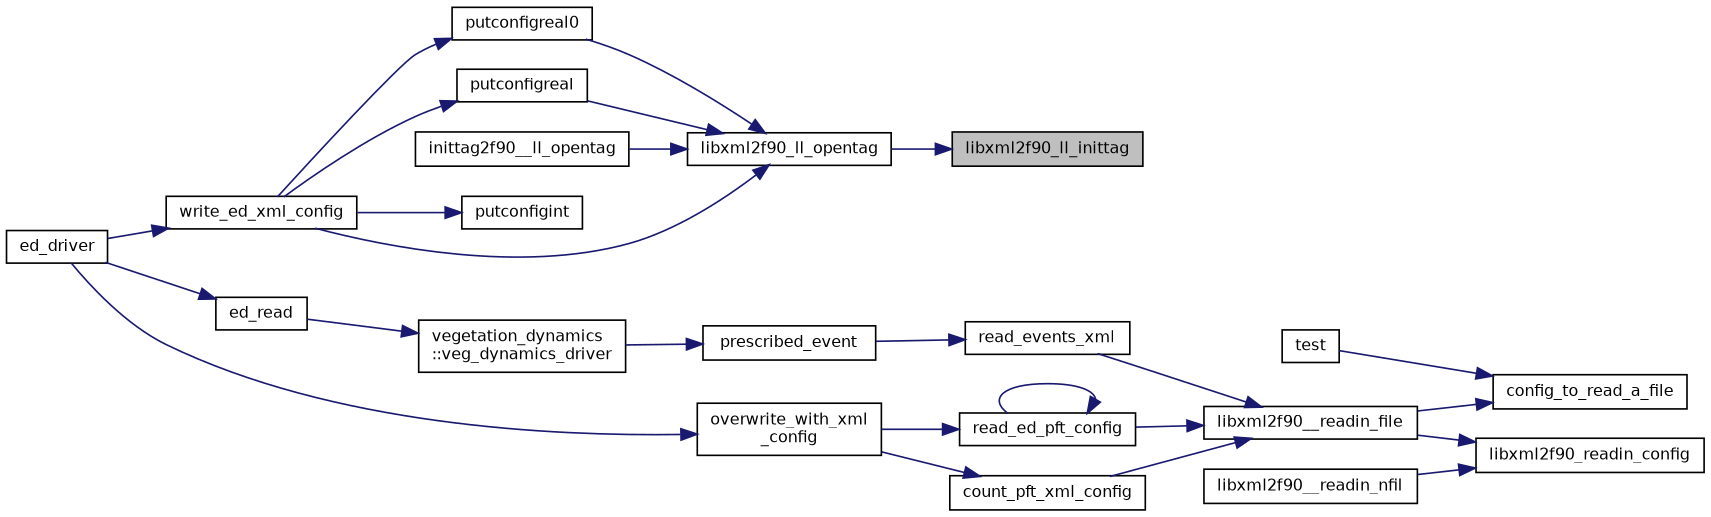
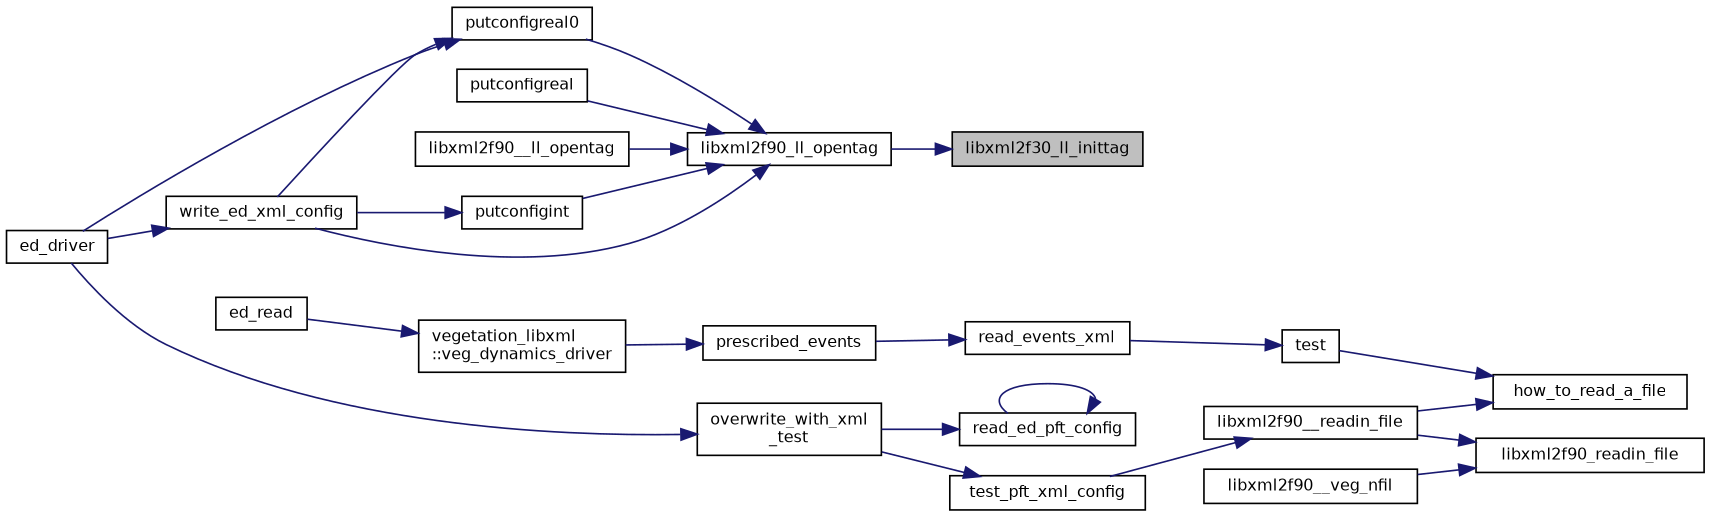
  digraph {
    rankdir=RL
    node [color=black fillcolor=white fontname=Helvetica fontsize=10 shape=record style=filled]
    edge [color=midnightblue dir=back fontname=Helvetica fontsize=10 labelfontname=Helvetica labelfontsize=10 style=solid]
-   n1 [fillcolor=grey75 fontcolor=black height=0.2 label=libxml2f90_ll_inittag width=0.4]
+   n1 [fillcolor=grey75 fontcolor=black height=0.2 label=libxml2f30_ll_inittag width=0.4]
    n2 [height=0.2 label=libxml2f90_ll_opentag width=0.4]
-   n3 [height=0.2 label=inittag2f90__ll_opentag width=0.4]
+   n3 [height=0.2 label=libxml2f90__ll_opentag width=0.4]
    n4 [height=0.2 label=putconfigint width=0.4]
    n5 [height=0.2 label=write_ed_xml_config width=0.4]
    n6 [height=0.2 label=putconfigreal width=0.4]
    n7 [height=0.2 label=putconfigreal0 width=0.4]
    n8 [height=0.2 label=ed_driver width=0.4]
-   n9 [height=0.2 label=libxml2f90_readin_config width=0.4]
+   n9 [height=0.2 label=libxml2f90_readin_file width=0.4]
    n10 [height=0.2 label=libxml2f90__readin_file width=0.4]
-   n11 [height=0.2 label=libxml2f90__readin_nfil width=0.4]
-   n12 [height=0.2 label=count_pft_xml_config width=0.4]
+   n11 [height=0.2 label=libxml2f90__veg_nfil width=0.4]
+   n12 [height=0.2 label=test_pft_xml_config width=0.4]
    n13 [height=0.2 label=read_ed_pft_config width=0.4]
    n14 [height=0.2 label=read_events_xml width=0.4]
-   n15 [height=0.2 label="overwrite_with_xml\l_config" width=0.4]
-   n16 [height=0.2 label=config_to_read_a_file width=0.4]
+   n15 [height=0.2 label="overwrite_with_xml\l_test" width=0.4]
+   n16 [height=0.2 label=how_to_read_a_file width=0.4]
    n17 [height=0.2 label=test width=0.4]
-   n18 [height=0.2 label=prescribed_event width=0.4]
-   n19 [height=0.2 label="vegetation_dynamics\l::veg_dynamics_driver" width=0.4]
+   n18 [height=0.2 label=prescribed_events width=0.4]
+   n19 [height=0.2 label="vegetation_libxml\l::veg_dynamics_driver" width=0.4]
    n20 [height=0.2 label=ed_read width=0.4]
    n1 -> n2
    n2 -> n3
+   n2 -> n4
    n2 -> n5
    n2 -> n6
    n2 -> n7
    n4 -> n5
    n5 -> n8
-   n6 -> n5
    n7 -> n5
    n9 -> n10
    n9 -> n11
    n10 -> n12
-   n10 -> n13
-   n10 -> n14
+   n17 -> n14
    n12 -> n15
    n13 -> n13
    n13 -> n15
    n14 -> n18
    n15 -> n8
    n16 -> n10
    n16 -> n17
    n18 -> n19
    n19 -> n20
-   n20 -> n8
+   n7 -> n8
  }
